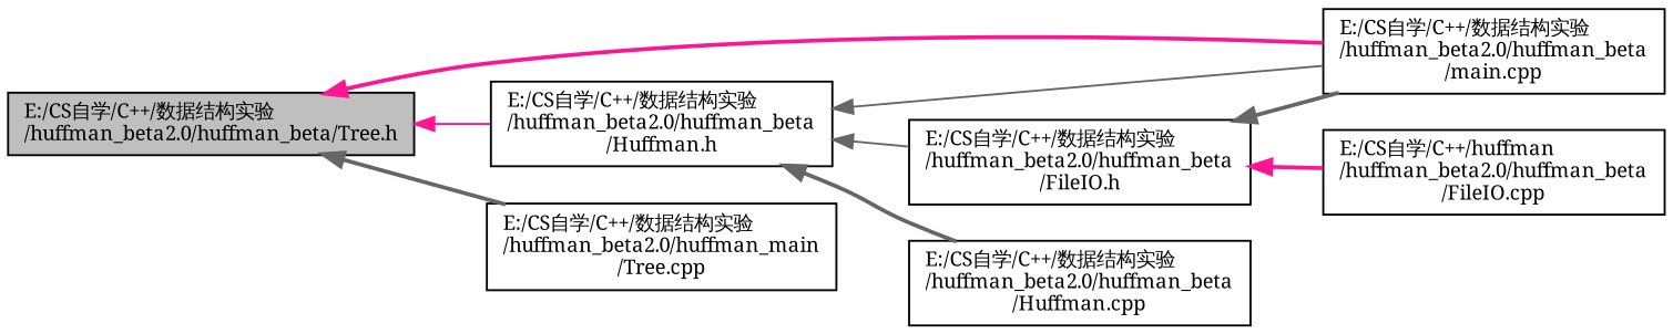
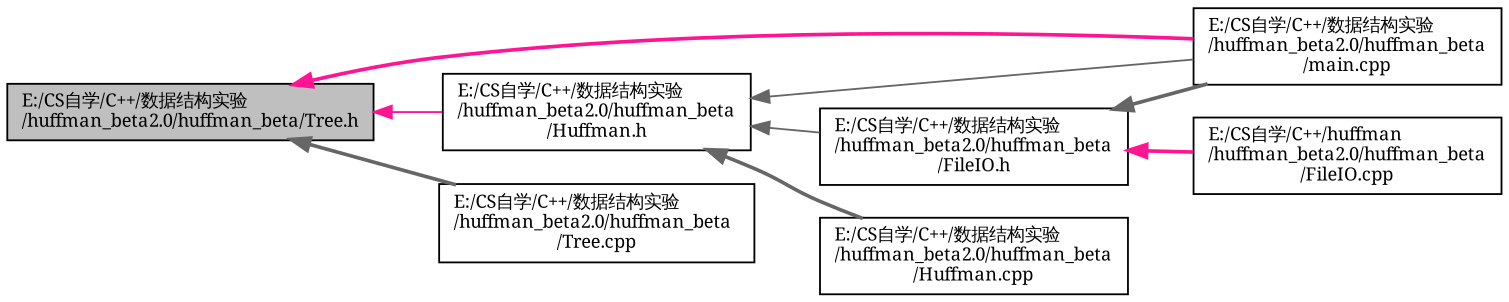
  digraph {
    fontname="Noto Serif"
    rankdir=LR
    node [color=black fillcolor=white fontname="Noto Serif" fontsize=10 shape=record style=filled]
    edge [color=gray40 dir=back fontname="Noto Serif" fontsize=10 labelfontname=Helvetica labelfontsize=10 style=bold]
    n1 [fillcolor=grey75 fontcolor=black height=0.2 label="E:/CS自学/C++/数据结构实验\l/huffman_beta2.0/huffman_beta/Tree.h" width=0.4]
    n2 [height=0.2 label="E:/CS自学/C++/数据结构实验\l/huffman_beta2.0/huffman_beta\l/Huffman.h" width=0.4]
    n3 [height=0.2 label="E:/CS自学/C++/数据结构实验\l/huffman_beta2.0/huffman_beta\l/main.cpp" width=0.4]
-   n4 [height=0.2 label="E:/CS自学/C++/数据结构实验\l/huffman_beta2.0/huffman_main\l/Tree.cpp" width=0.4]
+   n4 [height=0.2 label="E:/CS自学/C++/数据结构实验\l/huffman_beta2.0/huffman_beta\l/Tree.cpp" width=0.4]
    n5 [height=0.2 label="E:/CS自学/C++/数据结构实验\l/huffman_beta2.0/huffman_beta\l/FileIO.h" width=0.4]
    n6 [height=0.2 label="E:/CS自学/C++/数据结构实验\l/huffman_beta2.0/huffman_beta\l/Huffman.cpp" width=0.4]
    n7 [height=0.2 label="E:/CS自学/C++/huffman\l/huffman_beta2.0/huffman_beta\l/FileIO.cpp" width=0.4]
    n1 -> n2 [color=deeppink style=solid]
    n1 -> n3 [color=deeppink]
    n1 -> n4
    n2 -> n3 [style=solid]
    n2 -> n5 [style=solid]
    n2 -> n6
    n5 -> n3
    n5 -> n7 [color=deeppink]
  }
